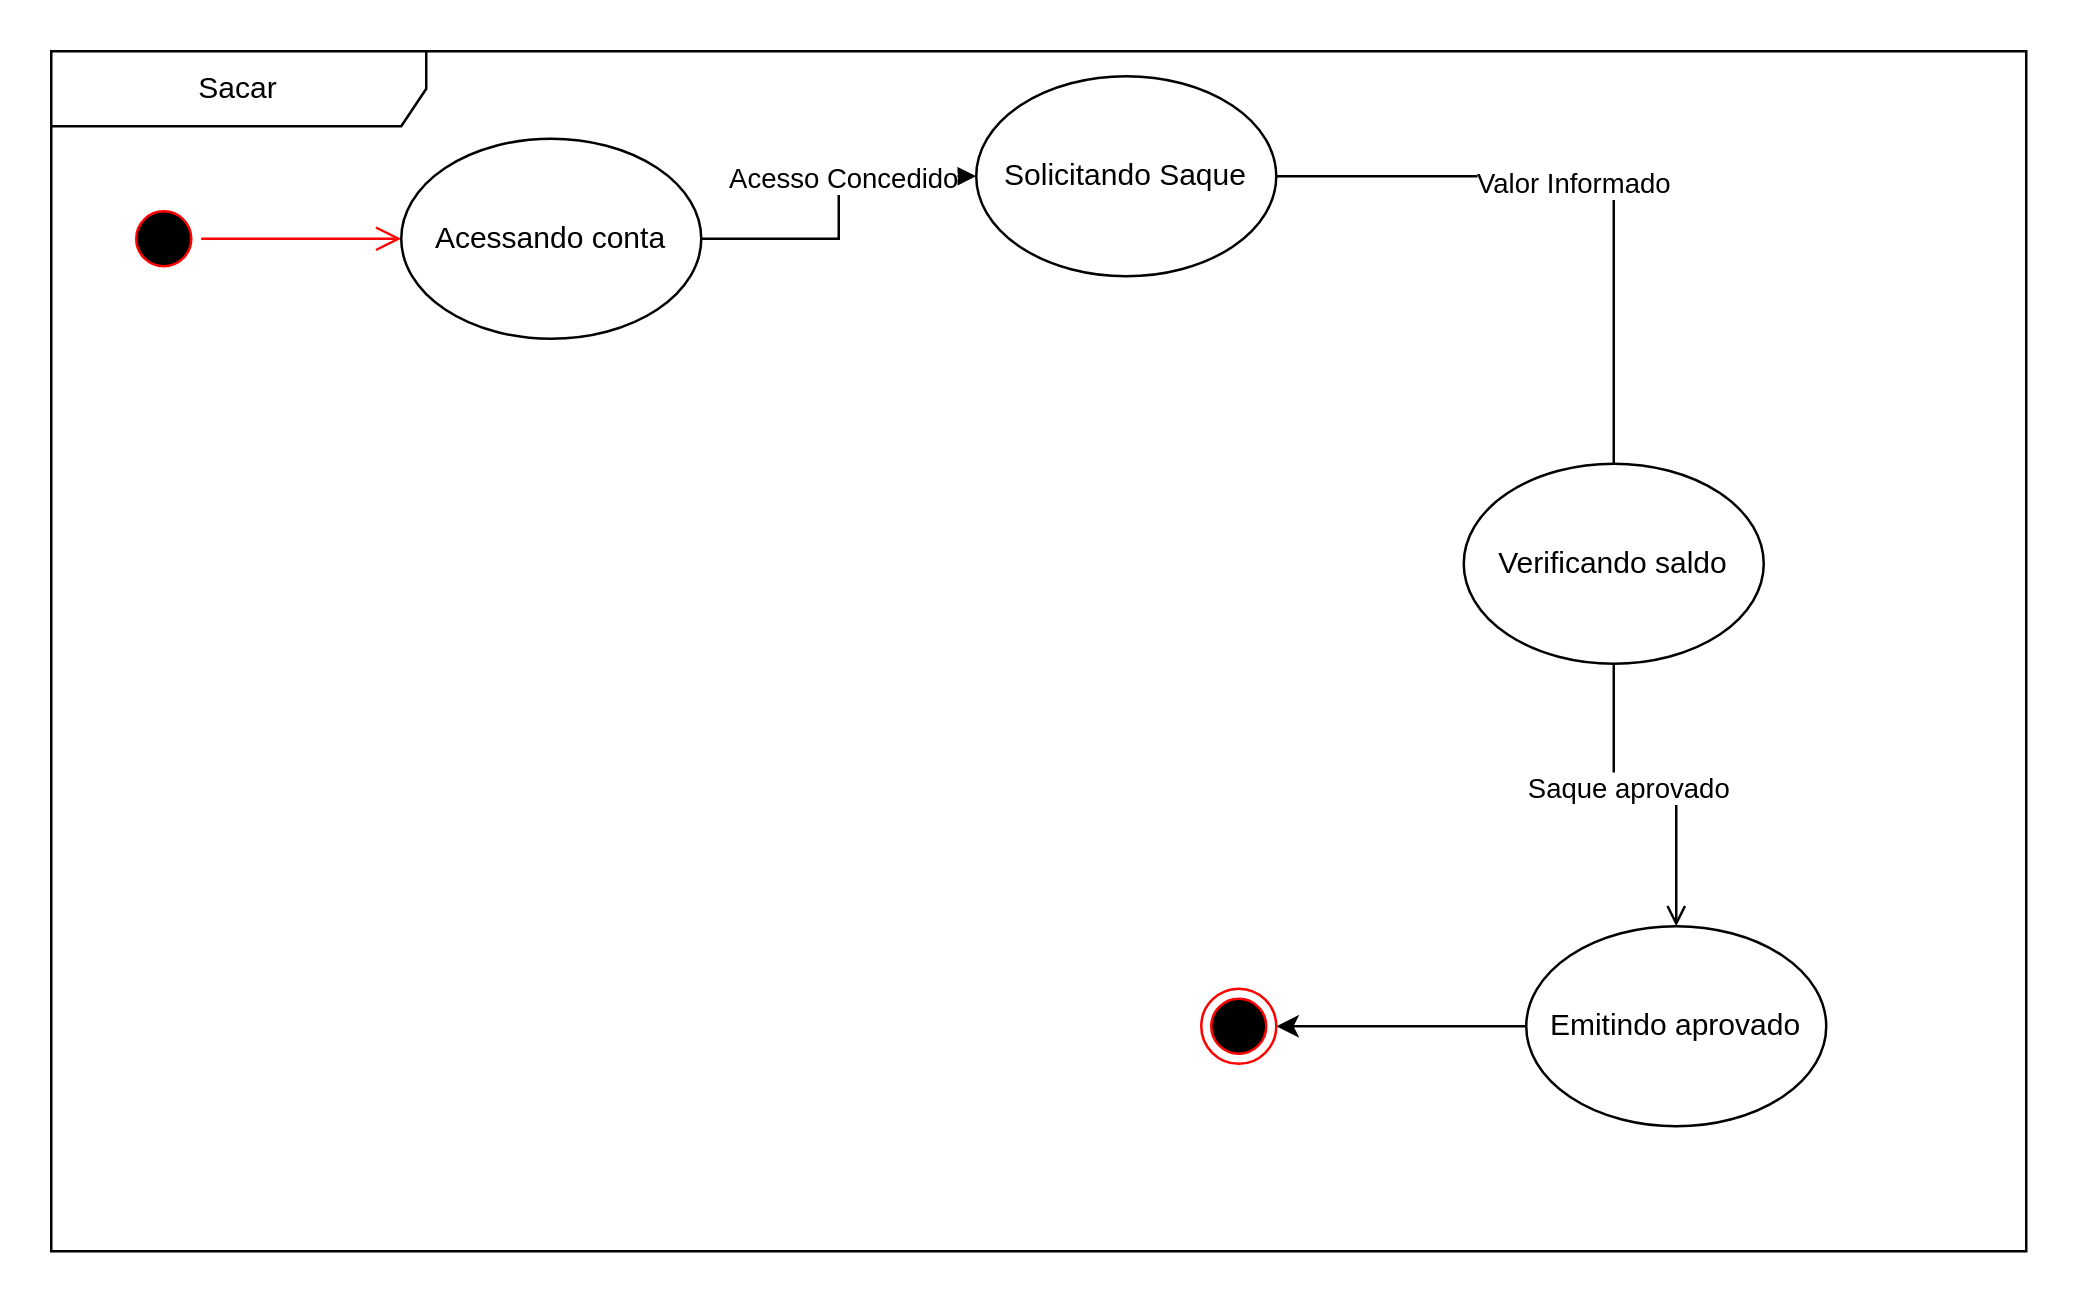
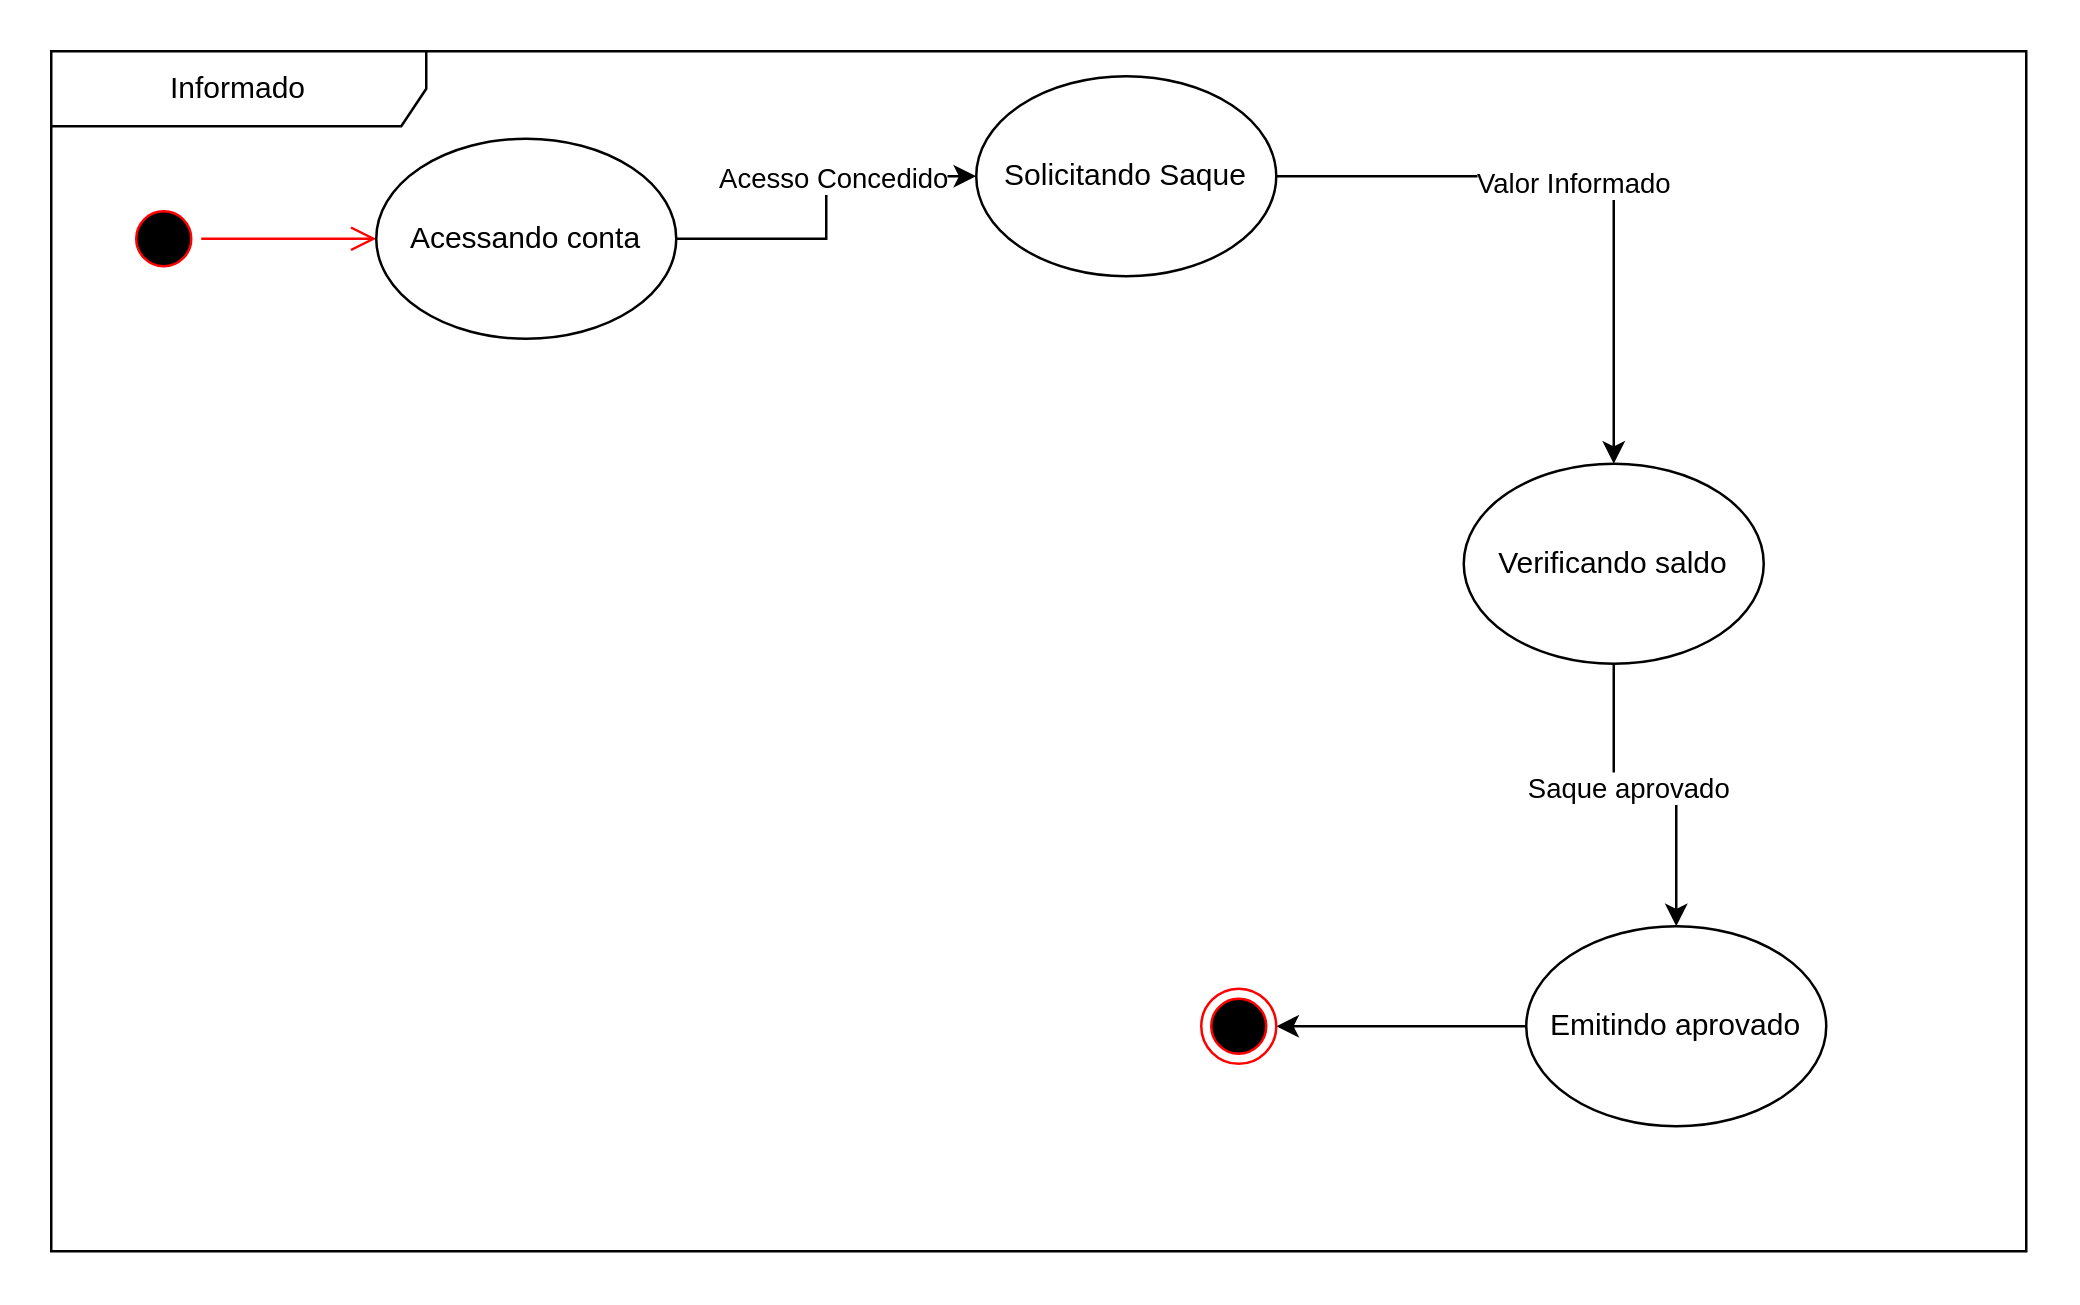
  <mxCell id="0" />
  <mxCell id="1" parent="0" />
- <mxCell id="2" value="Sacar" style="shape=umlFrame;whiteSpace=wrap;html=1;width=150;height=30;" vertex="1" parent="1"><mxGeometry x="20" y="20" width="790" height="480" as="geometry" /></mxCell>
+ <mxCell id="2" value="Informado" style="shape=umlFrame;whiteSpace=wrap;html=1;width=150;height=30;" vertex="1" parent="1"><mxGeometry x="20" y="20" width="790" height="480" as="geometry" /></mxCell>
  <mxCell id="3" value="" style="ellipse;html=1;shape=startState;fillColor=#000000;strokeColor=#ff0000;" vertex="1" parent="1"><mxGeometry x="50" y="80" width="30" height="30" as="geometry" /></mxCell>
  <mxCell id="4" value="" style="edgeStyle=orthogonalEdgeStyle;html=1;verticalAlign=bottom;endArrow=open;endSize=8;strokeColor=#ff0000;rounded=0;entryX=0;entryY=0.5;entryDx=0;entryDy=0;" edge="1" source="3" parent="1" target="7"><mxGeometry relative="1" as="geometry"><mxPoint x="65" y="170" as="targetPoint" /></mxGeometry></mxCell>
  <mxCell id="5" style="edgeStyle=orthogonalEdgeStyle;rounded=0;orthogonalLoop=1;jettySize=auto;html=1;" edge="1" parent="1" source="7" target="10"><mxGeometry relative="1" as="geometry" /></mxCell>
  <mxCell id="6" value="Acesso Concedido" style="edgeLabel;html=1;align=center;verticalAlign=middle;resizable=0;points=[];" vertex="1" connectable="0" parent="5"><mxGeometry x="0.2" relative="1" as="geometry"><mxPoint as="offset" /></mxGeometry></mxCell>
- <mxCell id="7" value="Acessando conta" style="ellipse;whiteSpace=wrap;html=1;" vertex="1" parent="1"><mxGeometry x="160" y="55" width="120" height="80" as="geometry" /></mxCell>
- <mxCell id="8" style="edgeStyle=orthogonalEdgeStyle;rounded=0;orthogonalLoop=1;jettySize=auto;html=1;entryX=0.5;entryY=0;entryDx=0;entryDy=0;endArrow=none;" edge="1" parent="1" source="10" target="13"><mxGeometry relative="1" as="geometry" /></mxCell>
+ <mxCell id="7" value="Acessando conta" style="ellipse;whiteSpace=wrap;html=1;" vertex="1" parent="1"><mxGeometry x="150" y="55" width="120" height="80" as="geometry" /></mxCell>
+ <mxCell id="8" style="edgeStyle=orthogonalEdgeStyle;rounded=0;orthogonalLoop=1;jettySize=auto;html=1;entryX=0.5;entryY=0;entryDx=0;entryDy=0;" edge="1" parent="1" source="10" target="13"><mxGeometry relative="1" as="geometry" /></mxCell>
  <mxCell id="9" value="Valor Informado" style="edgeLabel;html=1;align=center;verticalAlign=middle;resizable=0;points=[];" vertex="1" connectable="0" parent="8"><mxGeometry x="-0.054" y="-2" relative="1" as="geometry"><mxPoint as="offset" /></mxGeometry></mxCell>
  <mxCell id="10" value="Solicitando Saque" style="ellipse;whiteSpace=wrap;html=1;" vertex="1" parent="1"><mxGeometry x="390" y="30" width="120" height="80" as="geometry" /></mxCell>
- <mxCell id="11" style="edgeStyle=orthogonalEdgeStyle;rounded=0;orthogonalLoop=1;jettySize=auto;html=1;entryX=0.5;entryY=0;entryDx=0;entryDy=0;endArrow=open;" edge="1" parent="1" source="13" target="15"><mxGeometry relative="1" as="geometry" /></mxCell>
+ <mxCell id="11" style="edgeStyle=orthogonalEdgeStyle;rounded=0;orthogonalLoop=1;jettySize=auto;html=1;entryX=0.5;entryY=0;entryDx=0;entryDy=0;" edge="1" parent="1" source="13" target="15"><mxGeometry relative="1" as="geometry" /></mxCell>
  <mxCell id="12" value="Saque aprovado" style="edgeLabel;html=1;align=center;verticalAlign=middle;resizable=0;points=[];" vertex="1" connectable="0" parent="11"><mxGeometry x="-0.25" y="5" relative="1" as="geometry"><mxPoint as="offset" /></mxGeometry></mxCell>
  <mxCell id="13" value="Verificando saldo" style="ellipse;whiteSpace=wrap;html=1;" vertex="1" parent="1"><mxGeometry x="585" y="185" width="120" height="80" as="geometry" /></mxCell>
  <mxCell id="14" style="edgeStyle=orthogonalEdgeStyle;rounded=0;orthogonalLoop=1;jettySize=auto;html=1;entryX=1;entryY=0.5;entryDx=0;entryDy=0;" edge="1" parent="1" source="15" target="16"><mxGeometry relative="1" as="geometry" /></mxCell>
  <mxCell id="15" value="Emitindo aprovado" style="ellipse;whiteSpace=wrap;html=1;" vertex="1" parent="1"><mxGeometry x="610" y="370" width="120" height="80" as="geometry" /></mxCell>
  <mxCell id="16" value="" style="ellipse;html=1;shape=endState;fillColor=#000000;strokeColor=#ff0000;" vertex="1" parent="1"><mxGeometry x="480" y="395" width="30" height="30" as="geometry" /></mxCell>
